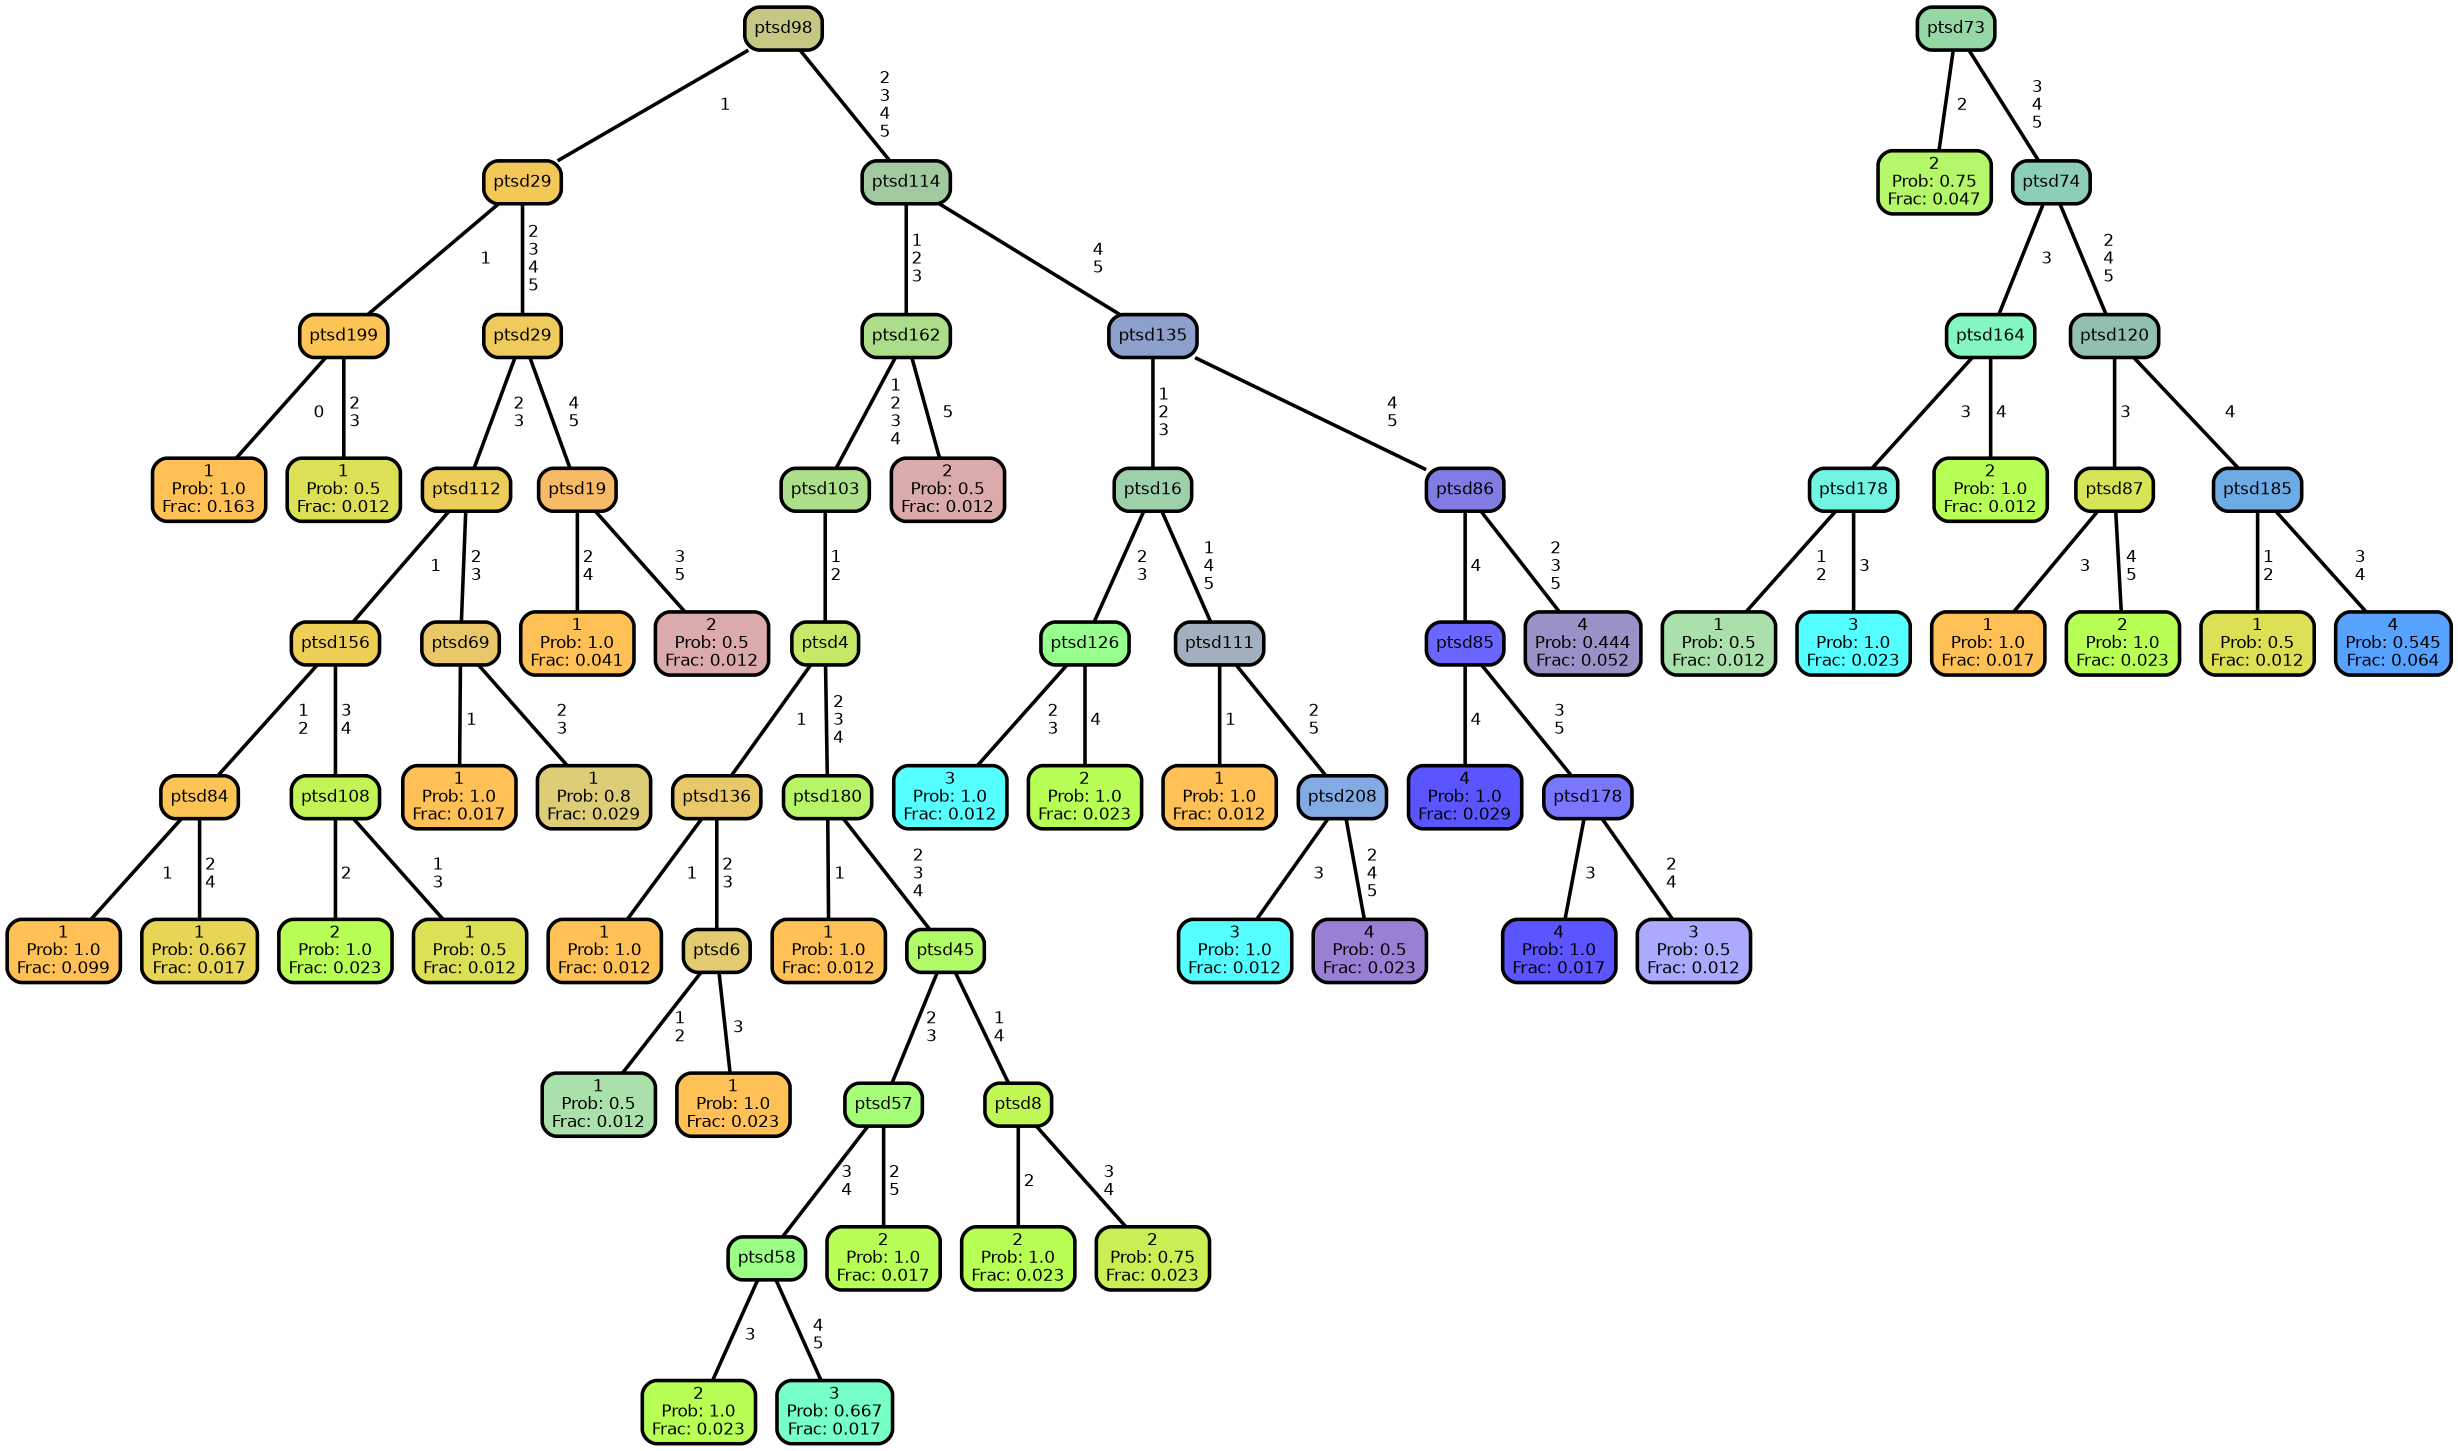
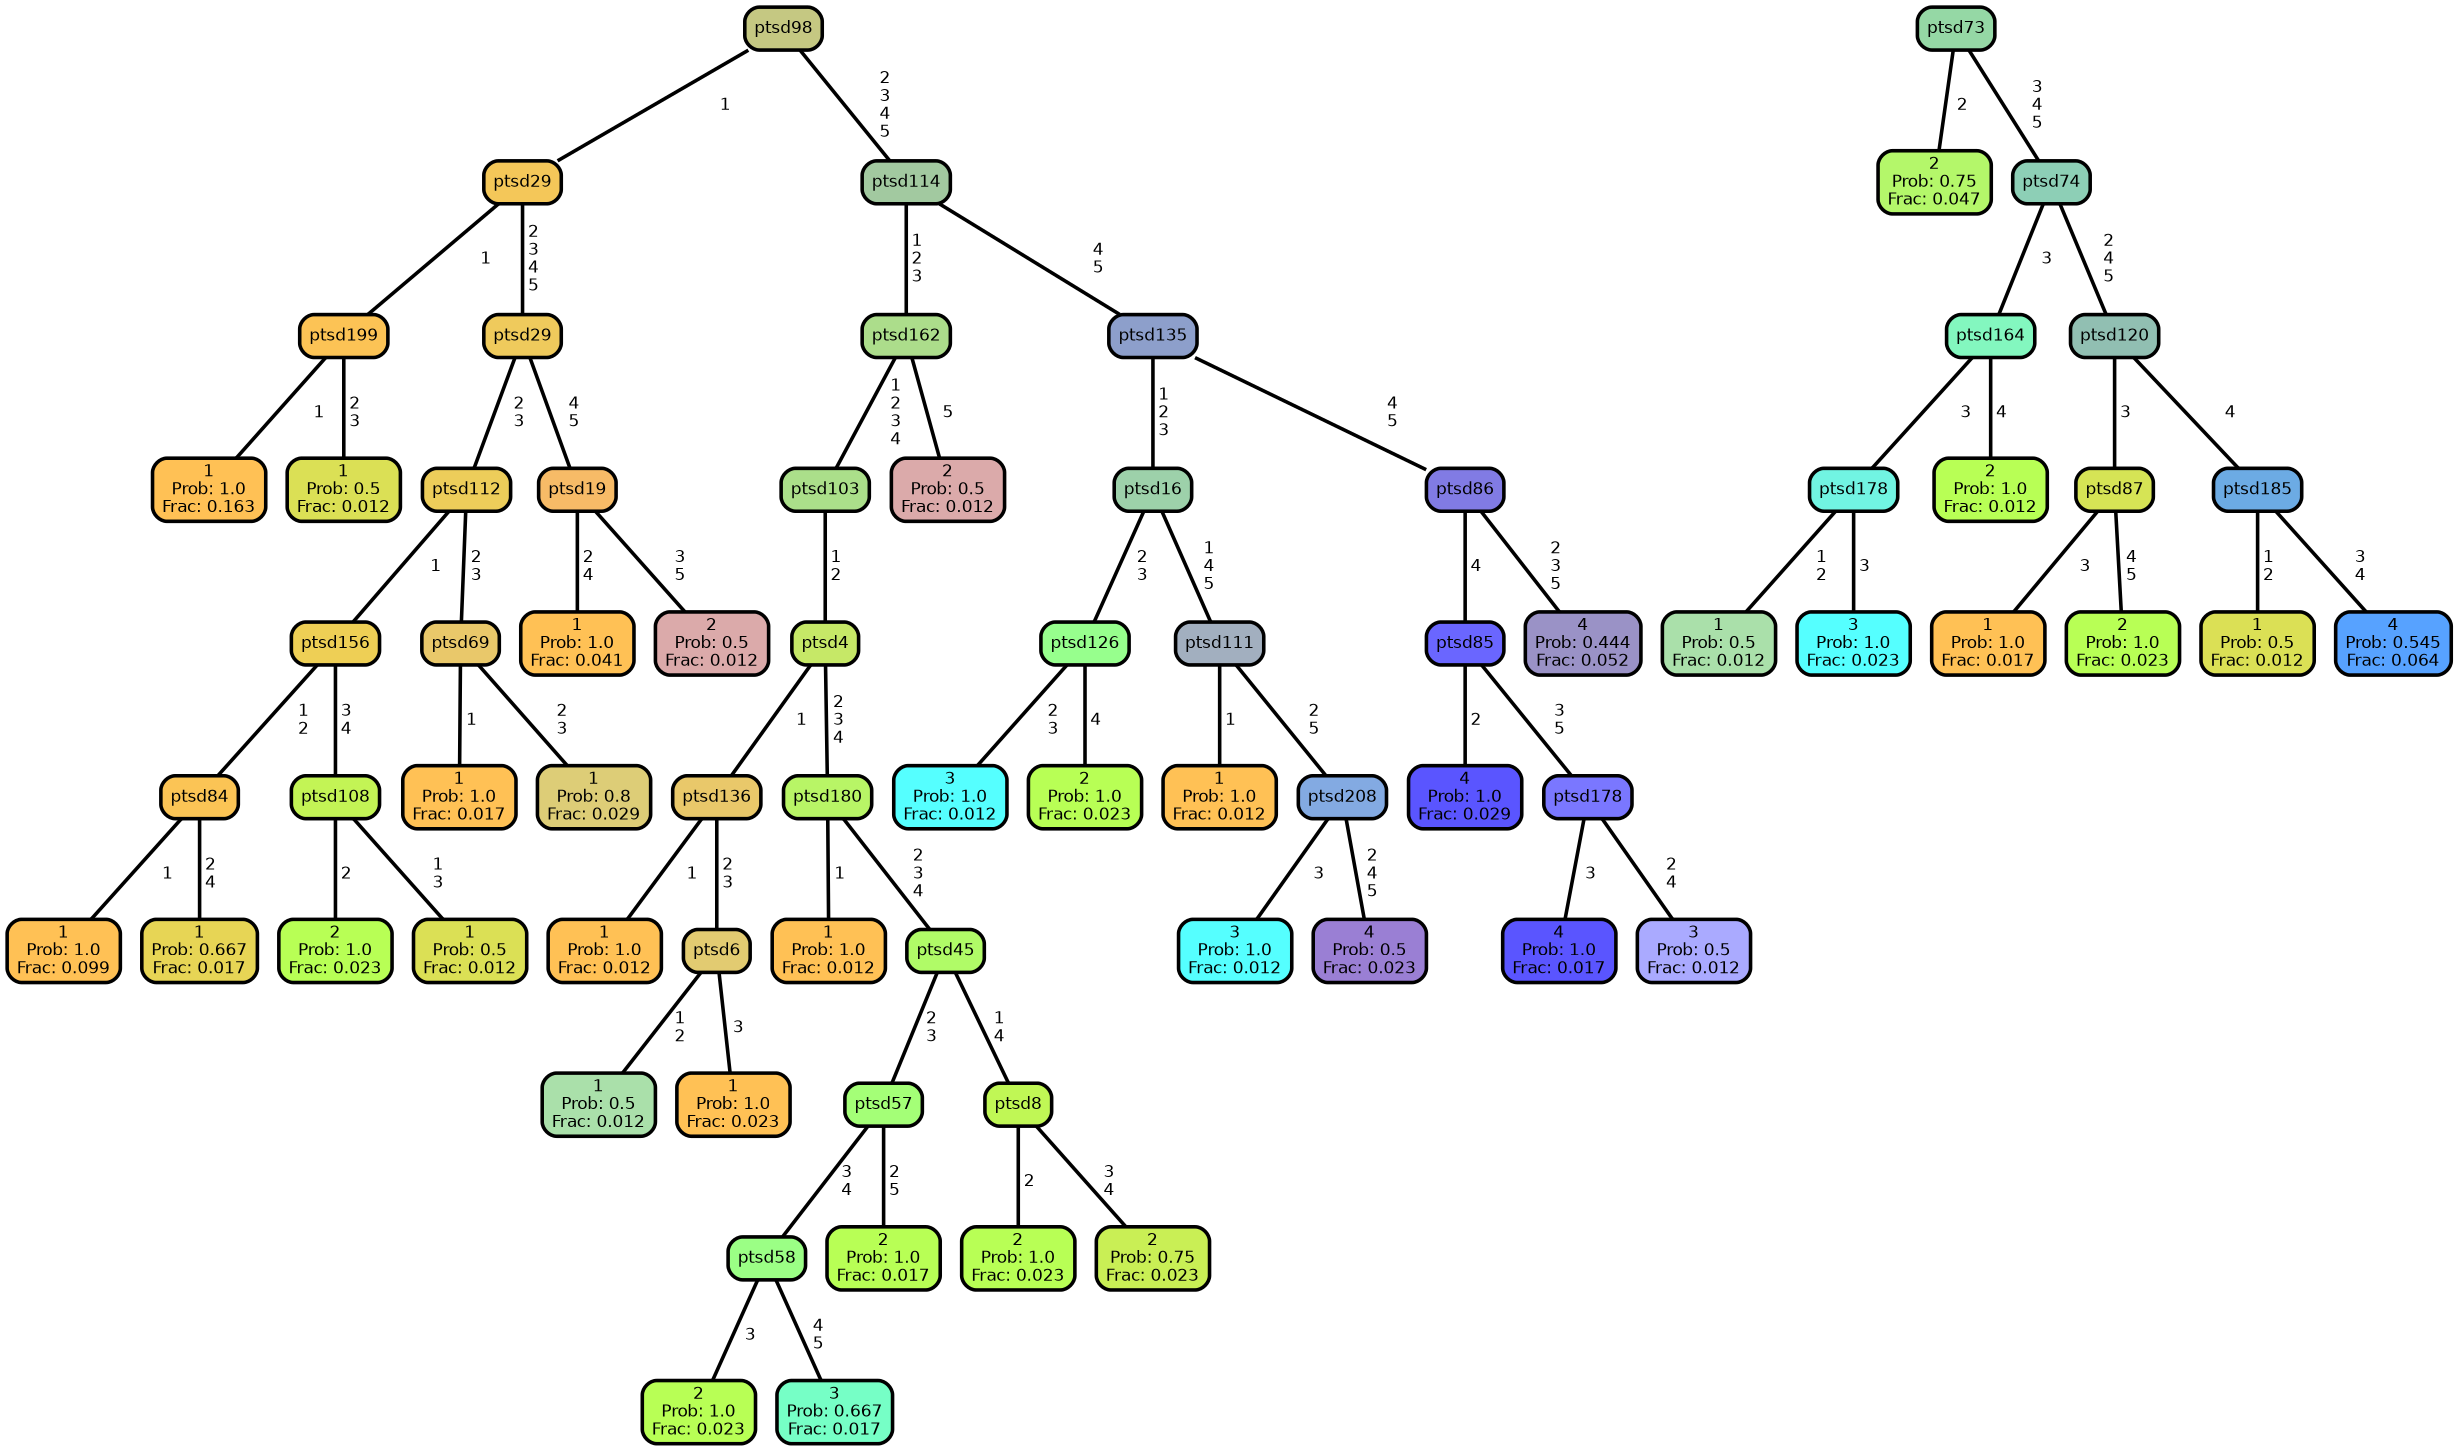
  graph {
    ranksep="0 equally"
    splines=straight
    node [color=black fillcolor="#ffc155" fontcolor=black fontname=helvetica penwidth=3 shape=box style="filled, rounded"]
    edge [color=black fontname=helvetica penwidth=3]
    n1 [label="1\nProb: 1.0\nFrac: 0.163"]
    n2 [fillcolor="#fcc355" label=ptsd199]
    n3 [fillcolor="#dbe055" label="1\nProb: 0.5\nFrac: 0.012"]
    n4 [fillcolor="#f4c759" label=ptsd29]
    n5 [fillcolor="#efca5c" label=ptsd29]
    n6 [fillcolor="#edcd5a" label=ptsd112]
    n7 [fillcolor="#f7bb67" label=ptsd19]
    n8 [label="1\nProb: 1.0\nFrac: 0.099"]
    n9 [fillcolor="#fbc455" label=ptsd84]
    n10 [fillcolor="#e7d555" label="1\nProb: 0.667\nFrac: 0.017"]
    n11 [fillcolor="#eecf55" label=ptsd156]
    n12 [fillcolor="#c3f455" label=ptsd108]
    n13 [fillcolor="#b8ff55" label="2\nProb: 1.0\nFrac: 0.023"]
    n14 [fillcolor="#dbe055" label="1\nProb: 0.5\nFrac: 0.012"]
    n15 [fillcolor="#e9c86a" label=ptsd69]
    n16 [label="1\nProb: 1.0\nFrac: 0.017"]
    n17 [fillcolor="#ddcd77" label="1\nProb: 0.8\nFrac: 0.029"]
    n18 [label="1\nProb: 1.0\nFrac: 0.041"]
    n19 [fillcolor="#dbaaaa" label="2\nProb: 0.5\nFrac: 0.012"]
    n20 [fillcolor="#c5c882" label=ptsd98]
    n21 [fillcolor="#a2c9a0" label=ptsd114]
    n22 [fillcolor="#acdd8b" label=ptsd162]
    n23 [fillcolor="#8d9fcb" label=ptsd135]
    n24 [label="1\nProb: 1.0\nFrac: 0.012"]
    n25 [fillcolor="#e9c86a" label=ptsd136]
    n26 [fillcolor="#e2cb71" label=ptsd6]
    n27 [fillcolor="#aae0aa" label="1\nProb: 0.5\nFrac: 0.012"]
    n28 [label="1\nProb: 1.0\nFrac: 0.023"]
    n29 [fillcolor="#c6e867" label=ptsd4]
    n30 [fillcolor="#b8f566" label=ptsd180]
    n31 [label="1\nProb: 1.0\nFrac: 0.012"]
    n32 [fillcolor="#b0fb67" label=ptsd45]
    n33 [fillcolor="#a4ff77" label=ptsd57]
    n34 [fillcolor="#c0f755" label=ptsd8]
    n35 [fillcolor="#b8ff55" label="2\nProb: 1.0\nFrac: 0.023"]
    n36 [fillcolor="#9bff85" label=ptsd58]
    n37 [fillcolor="#76ffc6" label="3\nProb: 0.667\nFrac: 0.017"]
    n38 [fillcolor="#b8ff55" label="2\nProb: 1.0\nFrac: 0.017"]
    n39 [fillcolor="#b8ff55" label="2\nProb: 1.0\nFrac: 0.023"]
    n40 [fillcolor="#c9ef55" label="2\nProb: 0.75\nFrac: 0.023"]
    n41 [fillcolor="#abdf8a" label=ptsd103]
    n42 [fillcolor="#95d8a5" label=ptsd73]
    n43 [fillcolor="#b4f76a" label="2\nProb: 0.75\nFrac: 0.047"]
    n44 [fillcolor="#8dcfb6" label=ptsd74]
    n45 [fillcolor="#83f7bf" label=ptsd164]
    n46 [fillcolor="#91bfb2" label=ptsd120]
    n47 [fillcolor="#aae0aa" label="1\nProb: 0.5\nFrac: 0.012"]
    n48 [fillcolor="#71f4e2" label=ptsd178]
    n49 [fillcolor="#55ffff" label="3\nProb: 1.0\nFrac: 0.023"]
    n50 [fillcolor="#b8ff55" label="2\nProb: 1.0\nFrac: 0.012"]
    n51 [fillcolor="#d6e455" label=ptsd87]
    n52 [fillcolor="#6cabe4" label=ptsd185]
    n53 [label="1\nProb: 1.0\nFrac: 0.017"]
    n54 [fillcolor="#b8ff55" label="2\nProb: 1.0\nFrac: 0.023"]
    n55 [fillcolor="#dbe055" label="1\nProb: 0.5\nFrac: 0.012"]
    n56 [fillcolor="#57a2ff" label="4\nProb: 0.545\nFrac: 0.064"]
    n57 [fillcolor="#dbaaaa" label="2\nProb: 0.5\nFrac: 0.012"]
    n58 [fillcolor="#9dd1aa" label=ptsd16]
    n59 [fillcolor="#817be4" label=ptsd86]
    n60 [fillcolor="#55ffff" label="3\nProb: 1.0\nFrac: 0.012"]
    n61 [fillcolor="#97ff8d" label=ptsd126]
    n62 [fillcolor="#b8ff55" label="2\nProb: 1.0\nFrac: 0.023"]
    n63 [fillcolor="#a2afbf" label=ptsd111]
    n64 [label="1\nProb: 1.0\nFrac: 0.012"]
    n65 [fillcolor="#83aae2" label=ptsd208]
    n66 [fillcolor="#55ffff" label="3\nProb: 1.0\nFrac: 0.012"]
    n67 [fillcolor="#9a7fd4" label="4\nProb: 0.5\nFrac: 0.023"]
    n68 [fillcolor="#6a66ff" label=ptsd85]
    n69 [fillcolor="#9a92c6" label="4\nProb: 0.444\nFrac: 0.052"]
    n70 [fillcolor="#5a55ff" label="4\nProb: 1.0\nFrac: 0.029"]
    n71 [fillcolor="#7a77ff" label=ptsd178]
    n72 [fillcolor="#5a55ff" label="4\nProb: 1.0\nFrac: 0.017"]
    n73 [fillcolor="#aaaaff" label="3\nProb: 0.5\nFrac: 0.012"]
    subgraph sub_1 {
      rank=same
    }
-   n2 -- n1 [label=" 0"]
+   n2 -- n1 [label=" 1"]
    n2 -- n3 [label=" 2\n 3"]
    n4 -- n2 [label=" 1"]
    n4 -- n5 [label=" 2\n 3\n 4\n 5"]
    n5 -- n6 [label=" 2\n 3"]
    n5 -- n7 [label=" 4\n 5"]
    n6 -- n11 [label=" 1"]
    n6 -- n15 [label=" 2\n 3"]
    n7 -- n18 [label=" 2\n 4"]
    n7 -- n19 [label=" 3\n 5"]
    n9 -- n8 [label=" 1"]
    n9 -- n10 [label=" 2\n 4"]
    n11 -- n9 [label=" 1\n 2"]
    n11 -- n12 [label=" 3\n 4"]
    n12 -- n13 [label=" 2"]
    n12 -- n14 [label=" 1\n 3"]
    n15 -- n16 [label=" 1"]
    n15 -- n17 [label=" 2\n 3"]
    n20 -- n4 [label=" 1"]
    n20 -- n21 [label=" 2\n 3\n 4\n 5"]
    n21 -- n22 [label=" 1\n 2\n 3"]
    n21 -- n23 [label=" 4\n 5"]
    n22 -- n41 [label=" 1\n 2\n 3\n 4"]
    n22 -- n57 [label=" 5"]
    n23 -- n58 [label=" 1\n 2\n 3"]
    n23 -- n59 [label=" 4\n 5"]
    n25 -- n24 [label=" 1"]
    n25 -- n26 [label=" 2\n 3"]
    n26 -- n27 [label=" 1\n 2"]
    n26 -- n28 [label=" 3"]
    n29 -- n25 [label=" 1"]
    n29 -- n30 [label=" 2\n 3\n 4"]
    n30 -- n31 [label=" 1"]
    n30 -- n32 [label=" 2\n 3\n 4"]
    n32 -- n33 [label=" 2\n 3"]
    n32 -- n34 [label=" 1\n 4"]
    n33 -- n36 [label=" 3\n 4"]
    n33 -- n38 [label=" 2\n 5"]
    n34 -- n39 [label=" 2"]
    n34 -- n40 [label=" 3\n 4"]
    n36 -- n35 [label=" 3"]
    n36 -- n37 [label=" 4\n 5"]
    n41 -- n29 [label=" 1\n 2"]
    n42 -- n43 [label=" 2"]
    n42 -- n44 [label=" 3\n 4\n 5"]
    n44 -- n45 [label=" 3"]
    n44 -- n46 [label=" 2\n 4\n 5"]
    n45 -- n48 [label=" 3"]
    n45 -- n50 [label=" 4"]
    n46 -- n51 [label=" 3"]
    n46 -- n52 [label=" 4"]
    n48 -- n47 [label=" 1\n 2"]
    n48 -- n49 [label=" 3"]
    n51 -- n53 [label=" 3"]
    n51 -- n54 [label=" 4\n 5"]
    n52 -- n55 [label=" 1\n 2"]
    n52 -- n56 [label=" 3\n 4"]
    n58 -- n61 [label=" 2\n 3"]
    n58 -- n63 [label=" 1\n 4\n 5"]
    n59 -- n68 [label=" 4"]
    n59 -- n69 [label=" 2\n 3\n 5"]
    n61 -- n60 [label=" 2\n 3"]
    n61 -- n62 [label=" 4"]
    n63 -- n64 [label=" 1"]
    n63 -- n65 [label=" 2\n 5"]
    n65 -- n66 [label=" 3"]
    n65 -- n67 [label=" 2\n 4\n 5"]
-   n68 -- n70 [label=" 4"]
+   n68 -- n70 [label=" 2"]
    n68 -- n71 [label=" 3\n 5"]
    n71 -- n72 [label=" 3"]
    n71 -- n73 [label=" 2\n 4"]
  }
